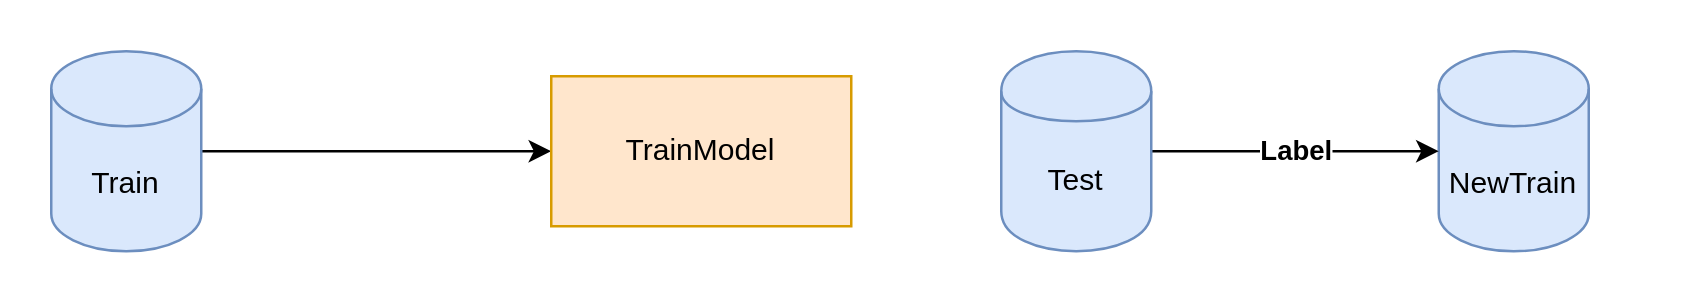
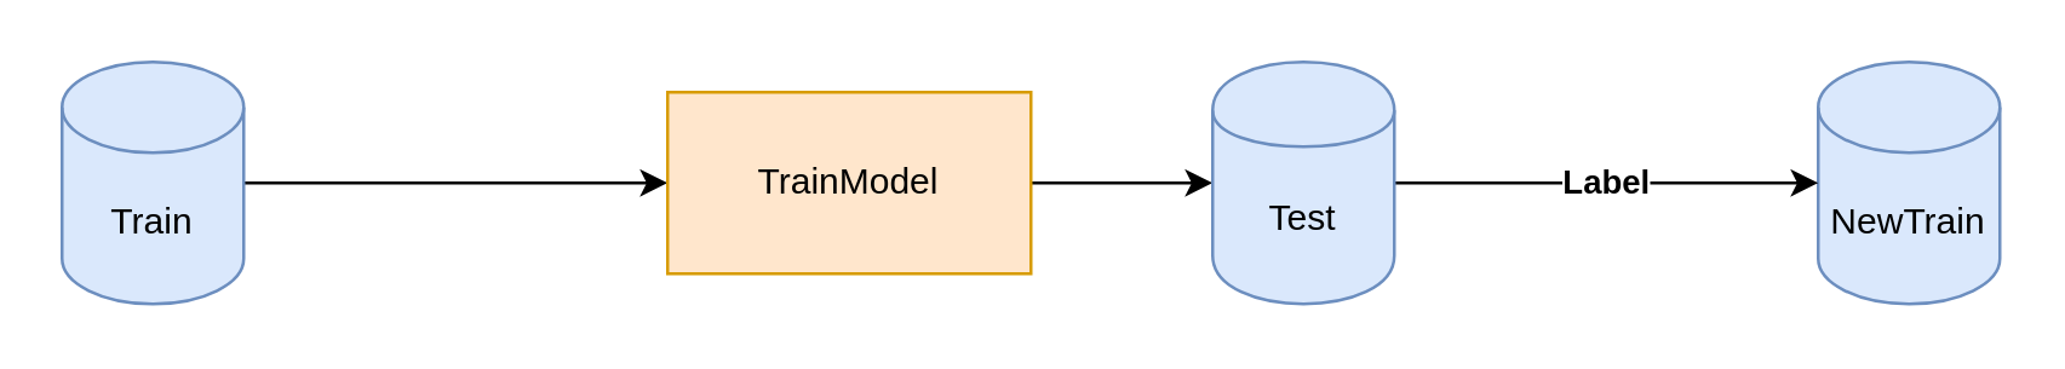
  <mxCell id="0" />
  <mxCell id="1" parent="0" />
  <mxCell id="2" style="edgeStyle=orthogonalEdgeStyle;rounded=0;orthogonalLoop=1;jettySize=auto;html=1;exitX=1;exitY=0.5;exitDx=0;exitDy=0;exitPerimeter=0;entryX=0;entryY=0.5;entryDx=0;entryDy=0;" edge="1" parent="1" source="3" target="6"><mxGeometry relative="1" as="geometry" /></mxCell>
  <mxCell id="3" value="Train" style="shape=cylinder3;whiteSpace=wrap;html=1;boundedLbl=1;backgroundOutline=1;size=15;fillColor=#dae8fc;strokeColor=#6c8ebf;" vertex="1" parent="1"><mxGeometry x="20" y="20" width="60" height="80" as="geometry" /></mxCell>
- <mxCell id="4" value="NewTrain" style="shape=cylinder3;whiteSpace=wrap;html=1;boundedLbl=1;backgroundOutline=1;size=15;fillColor=#dae8fc;strokeColor=#6c8ebf;" vertex="1" parent="1"><mxGeometry x="575" y="20" width="60" height="80" as="geometry" /></mxCell>
+ <mxCell id="4" value="NewTrain" style="shape=cylinder3;whiteSpace=wrap;html=1;boundedLbl=1;backgroundOutline=1;size=15;fillColor=#dae8fc;strokeColor=#6c8ebf;" vertex="1" parent="1"><mxGeometry x="600" y="20" width="60" height="80" as="geometry" /></mxCell>
+ <mxCell id="5" value="" style="edgeStyle=orthogonalEdgeStyle;rounded=0;orthogonalLoop=1;jettySize=auto;html=1;" edge="1" parent="1" source="6" target="8"><mxGeometry relative="1" as="geometry" /></mxCell>
  <mxCell id="6" value="TrainModel" style="whiteSpace=wrap;html=1;fillColor=#ffe6cc;strokeColor=#d79b00;" vertex="1" parent="1"><mxGeometry x="220" y="30" width="120" height="60" as="geometry" /></mxCell>
  <mxCell id="7" value="&lt;b&gt;Label&lt;/b&gt;" style="edgeStyle=orthogonalEdgeStyle;rounded=0;orthogonalLoop=1;jettySize=auto;html=1;" edge="1" parent="1" source="8" target="4"><mxGeometry relative="1" as="geometry" /></mxCell>
  <mxCell id="8" value="Test" style="shape=cylinder;whiteSpace=wrap;html=1;boundedLbl=1;backgroundOutline=1;fillColor=#dae8fc;strokeColor=#6c8ebf;" vertex="1" parent="1"><mxGeometry x="400" y="20" width="60" height="80" as="geometry" /></mxCell>
